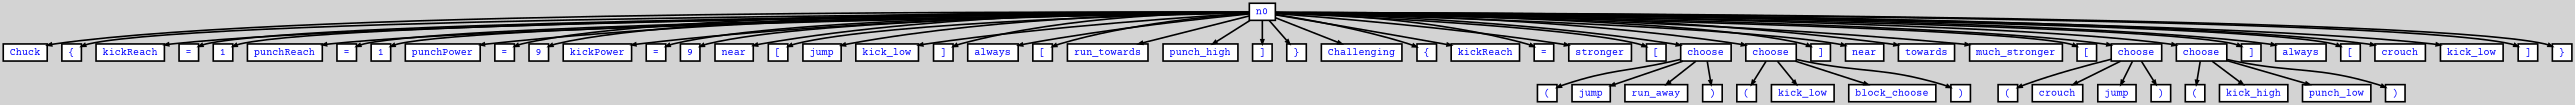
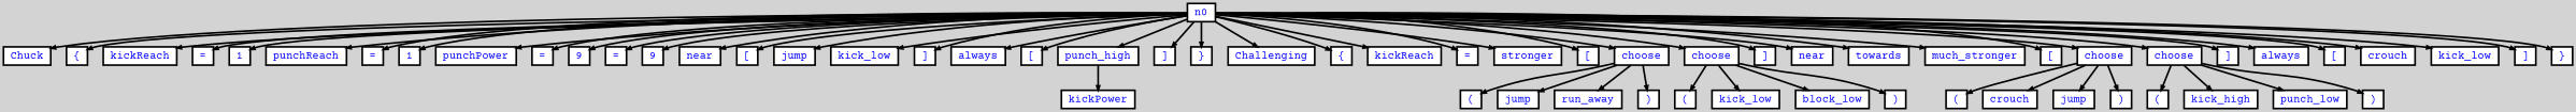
  digraph {
    bgcolor=lightgrey
    fontname="Courier Prime"
    ordering=out
    ranksep=.4
    node [color=black fillcolor=white fixedsize=false fontcolor=blue fontname="Courier Prime" fontsize=12 shape=box style="filled, solid, bold"]
    edge [arrowsize=.5 color=black fontname="Courier Prime" style=bold]
    n1 [height=.25 label=Chuck width=.25]
    n0 [height=.25 width=.25]
    n2 [height=.25 label="{" width=.25]
    n3 [height=.25 label=kickReach width=.25]
    n4 [height=.25 label="=" width=.25]
    n5 [height=.25 label=1 width=.25]
    n6 [height=.25 label=punchReach width=.25]
    n7 [height=.25 label="=" width=.25]
    n8 [height=.25 label=1 width=.25]
    n9 [height=.25 label=punchPower width=.25]
    n10 [height=.25 label="=" width=.25]
    n11 [height=.25 label=9 width=.25]
    n12 [height=.25 label=kickPower width=.25]
    n13 [height=.25 label="=" width=.25]
    n14 [height=.25 label=9 width=.25]
    n15 [height=.25 label=near width=.25]
    n16 [height=.25 label="[" width=.25]
    n17 [height=.25 label=jump width=.25]
    n18 [height=.25 label=kick_low width=.25]
    n19 [height=.25 label="]" width=.25]
    n20 [height=.25 label=always width=.25]
    n21 [height=.25 label="[" width=.25]
-   n22 [height=.25 label=run_towards width=.25]
    n23 [height=.25 label=punch_high width=.25]
    n24 [height=.25 label="]" width=.25]
    n25 [height=.25 label="}" width=.25]
    n26 [height=.25 label=Challenging width=.25]
    n27 [height=.25 label="{" width=.25]
    n28 [height=.25 label=kickReach width=.25]
    n29 [height=.25 label="=" width=.25]
    n31 [height=.25 label=stronger width=.25]
    n32 [height=.25 label="[" width=.25]
    n33 [height=.25 label=choose width=.25]
    n38 [height=.25 label=choose width=.25]
    n43 [height=.25 label="]" width=.25]
    n44 [height=.25 label=near width=.25]
    n45 [height=.25 label=towards width=.25]
    n46 [height=.25 label=much_stronger width=.25]
    n47 [height=.25 label="[" width=.25]
    n48 [height=.25 label=choose width=.25]
    n53 [height=.25 label=choose width=.25]
    n58 [height=.25 label="]" width=.25]
    n59 [height=.25 label=always width=.25]
    n60 [height=.25 label="[" width=.25]
    n61 [height=.25 label=crouch width=.25]
    n62 [height=.25 label=kick_low width=.25]
    n63 [height=.25 label="]" width=.25]
    n64 [height=.25 label="}" width=.25]
    n34 [height=.25 label="(" width=.25]
    n35 [height=.25 label=jump width=.25]
    n36 [height=.25 label=run_away width=.25]
    n37 [height=.25 label=")" width=.25]
    n39 [height=.25 label="(" width=.25]
    n40 [height=.25 label=kick_low width=.25]
-   n41 [height=.25 label=block_choose width=.25]
+   n41 [height=.25 label=block_low width=.25]
    n42 [height=.25 label=")" width=.25]
    n49 [height=.25 label="(" width=.25]
    n50 [height=.25 label=crouch width=.25]
    n51 [height=.25 label=jump width=.25]
    n52 [height=.25 label=")" width=.25]
    n54 [height=.25 label="(" width=.25]
    n55 [height=.25 label=kick_high width=.25]
    n56 [height=.25 label=punch_low width=.25]
    n57 [height=.25 label=")" width=.25]
    n0 -> n1
    n0 -> n2
    n0 -> n3
    n0 -> n4
    n0 -> n5
    n0 -> n6
    n0 -> n7
    n0 -> n8
    n0 -> n9
    n0 -> n10
    n0 -> n11
-   n0 -> n12
+   n23 -> n12
    n0 -> n13
    n0 -> n14
    n0 -> n15
    n0 -> n16
    n0 -> n17
    n0 -> n18
    n0 -> n19
    n0 -> n20
    n0 -> n21
-   n0 -> n22
    n0 -> n23
    n0 -> n24
    n0 -> n25
    n0 -> n26
    n0 -> n27
    n0 -> n28
    n0 -> n29
    n0 -> n31
    n0 -> n32
    n0 -> n33
    n0 -> n38
    n0 -> n43
    n0 -> n44
    n0 -> n45
    n0 -> n46
    n0 -> n47
    n0 -> n48
    n0 -> n53
    n0 -> n58
    n0 -> n59
    n0 -> n60
    n0 -> n61
    n0 -> n62
    n0 -> n63
    n0 -> n64
    n33 -> n34
    n33 -> n35
    n33 -> n36
    n33 -> n37
    n38 -> n39
    n38 -> n40
    n38 -> n41
    n38 -> n42
    n48 -> n49
    n48 -> n50
    n48 -> n51
    n48 -> n52
    n53 -> n54
    n53 -> n55
    n53 -> n56
    n53 -> n57
  }
